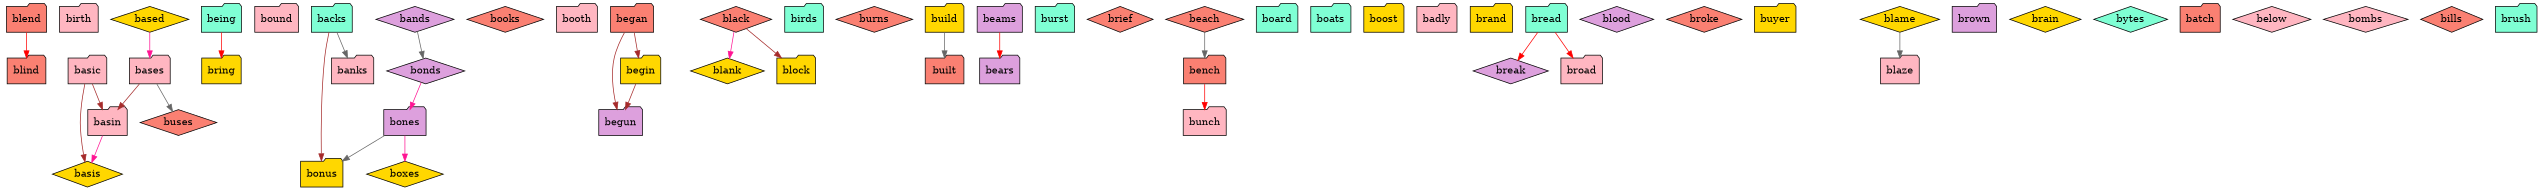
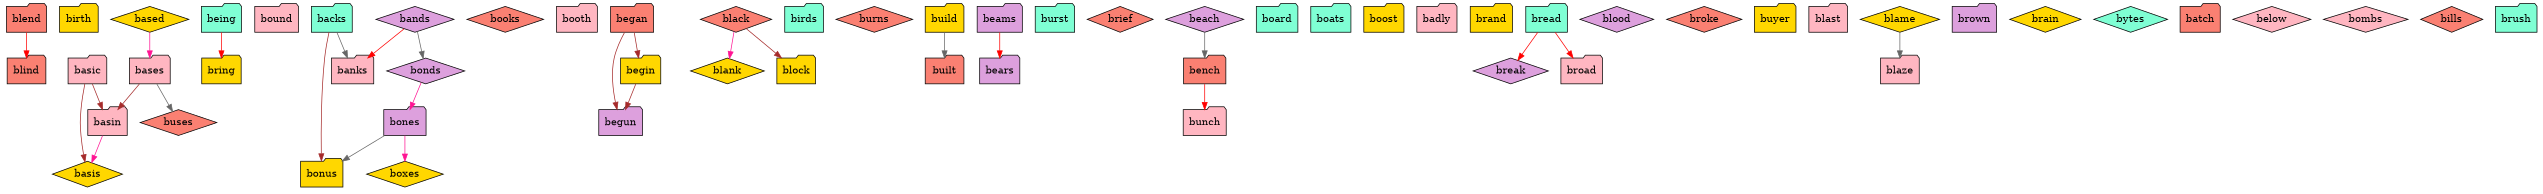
  digraph {
    node [fillcolor=salmon shape=folder style=filled]
    edge [color=brown]
    blind
-   birth [fillcolor=lightpink]
+   birth [fillcolor=gold]
    buses [shape=diamond]
    being [fillcolor=aquamarine]
    bring [fillcolor=gold]
    bound [fillcolor=lightpink]
    backs [fillcolor=aquamarine]
    banks [fillcolor=lightpink]
    bonus [fillcolor=gold]
    books [shape=diamond]
    booth [fillcolor=lightpink]
    begun [fillcolor=plum]
    blank [fillcolor=gold shape=diamond]
    bones [fillcolor=plum]
    boxes [fillcolor=gold shape=diamond]
    birds [fillcolor=aquamarine]
    burns [shape=diamond]
    based [fillcolor=gold shape=diamond]
    bases [fillcolor=lightpink]
    basin [fillcolor=lightpink]
    built
    basis [fillcolor=gold shape=diamond]
    bears [fillcolor=plum]
    began
    begin [fillcolor=gold]
    burst [fillcolor=aquamarine]
    brief [shape=diamond]
    bench
    bunch [fillcolor=lightpink]
    black [shape=diamond]
    block [fillcolor=gold]
    board [fillcolor=aquamarine]
    beams [fillcolor=plum]
    basic [fillcolor=lightpink]
    boats [fillcolor=aquamarine]
    boost [fillcolor=gold]
    build [fillcolor=gold]
    badly [fillcolor=lightpink]
    bonds [fillcolor=plum shape=diamond]
    bands [fillcolor=plum shape=diamond]
    brand [fillcolor=gold]
    break [fillcolor=plum shape=diamond]
    blood [fillcolor=plum shape=diamond]
    broke [shape=diamond]
    buyer [fillcolor=gold]
+   blast [fillcolor=lightpink]
    bread [fillcolor=aquamarine]
    broad [fillcolor=lightpink]
    blame [fillcolor=gold shape=diamond]
    blaze [fillcolor=lightpink]
    brown [fillcolor=plum]
    brain [fillcolor=gold shape=diamond]
-   beach [shape=diamond]
+   beach [fillcolor=plum shape=diamond]
    bytes [fillcolor=aquamarine shape=diamond]
    batch
    below [fillcolor=lightpink shape=diamond]
    bombs [fillcolor=lightpink shape=diamond]
    bills [shape=diamond]
    blend
    brush [fillcolor=aquamarine]
    being -> bring [color=red]
    backs -> banks [color=gray40]
    backs -> bonus
    bones -> bonus [color=gray40]
    bones -> boxes [color=deeppink]
    based -> bases [color=deeppink]
    bases -> buses [color=gray40]
    bases -> basin
    basin -> basis [color=deeppink]
    began -> begun
    began -> begin
    begin -> begun
    bench -> bunch [color=red]
    black -> blank [color=deeppink]
    black -> block
    beams -> bears [color=red]
    basic -> basin
    basic -> basis
    build -> built [color=gray40]
    bonds -> bones [color=deeppink]
+   bands -> banks [color=red]
    bands -> bonds [color=gray40]
    bread -> break [color=red]
    bread -> broad [color=red]
    blame -> blaze [color=gray40]
    beach -> bench [color=gray40]
    blend -> blind [color=red]
  }
